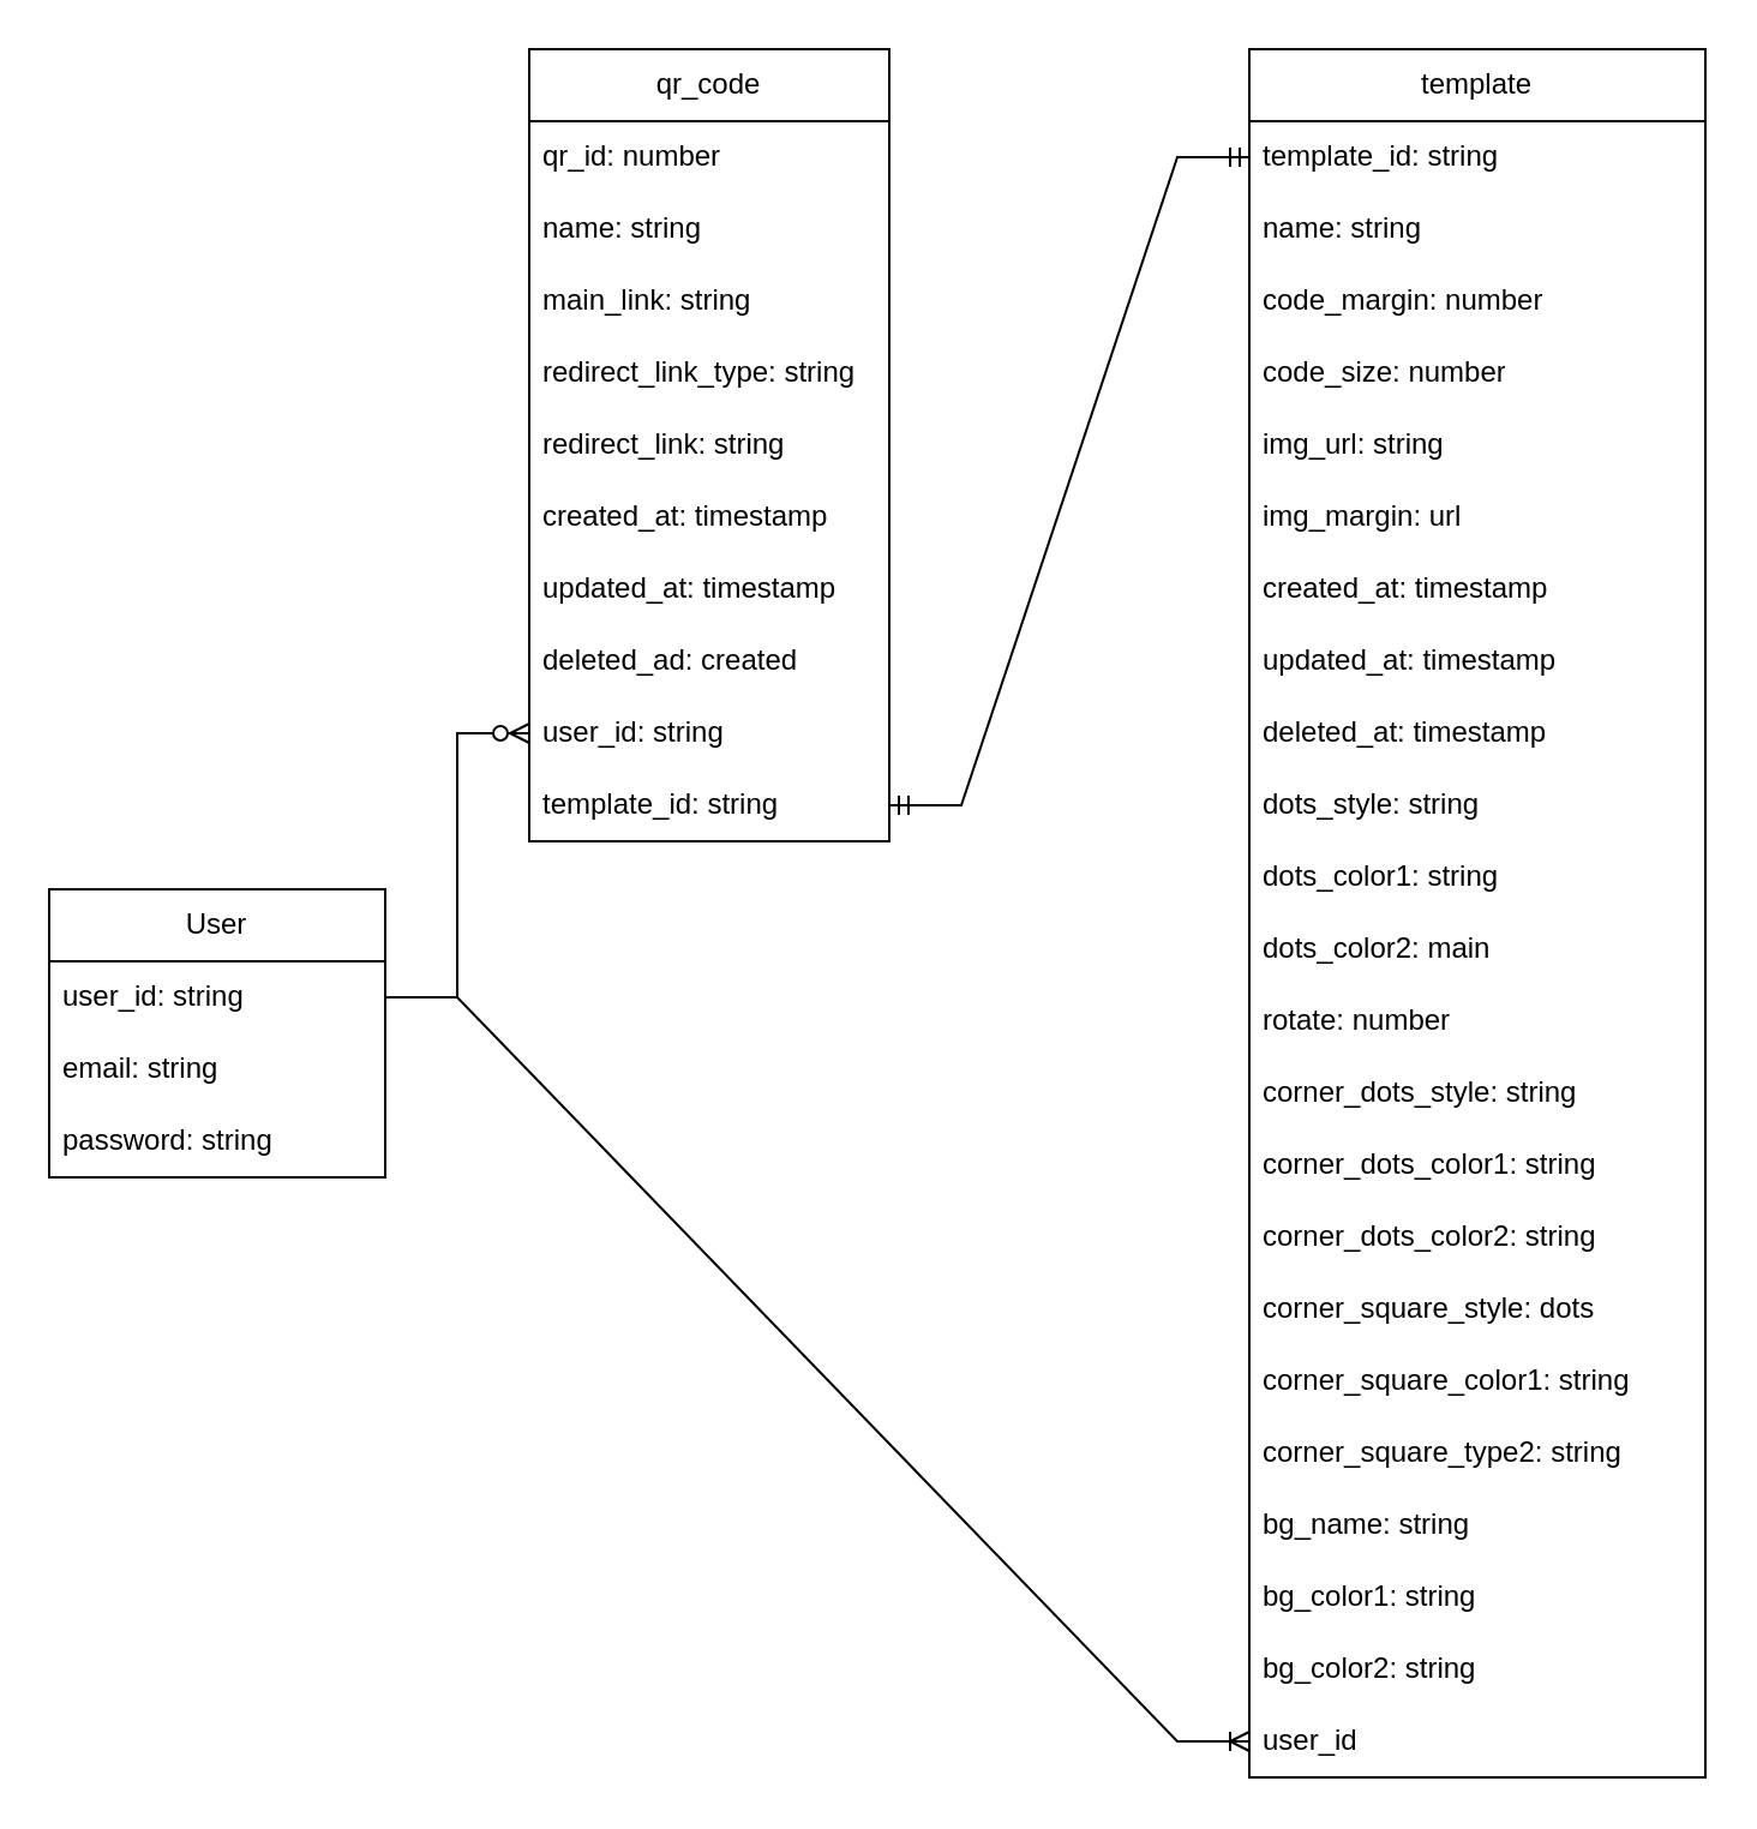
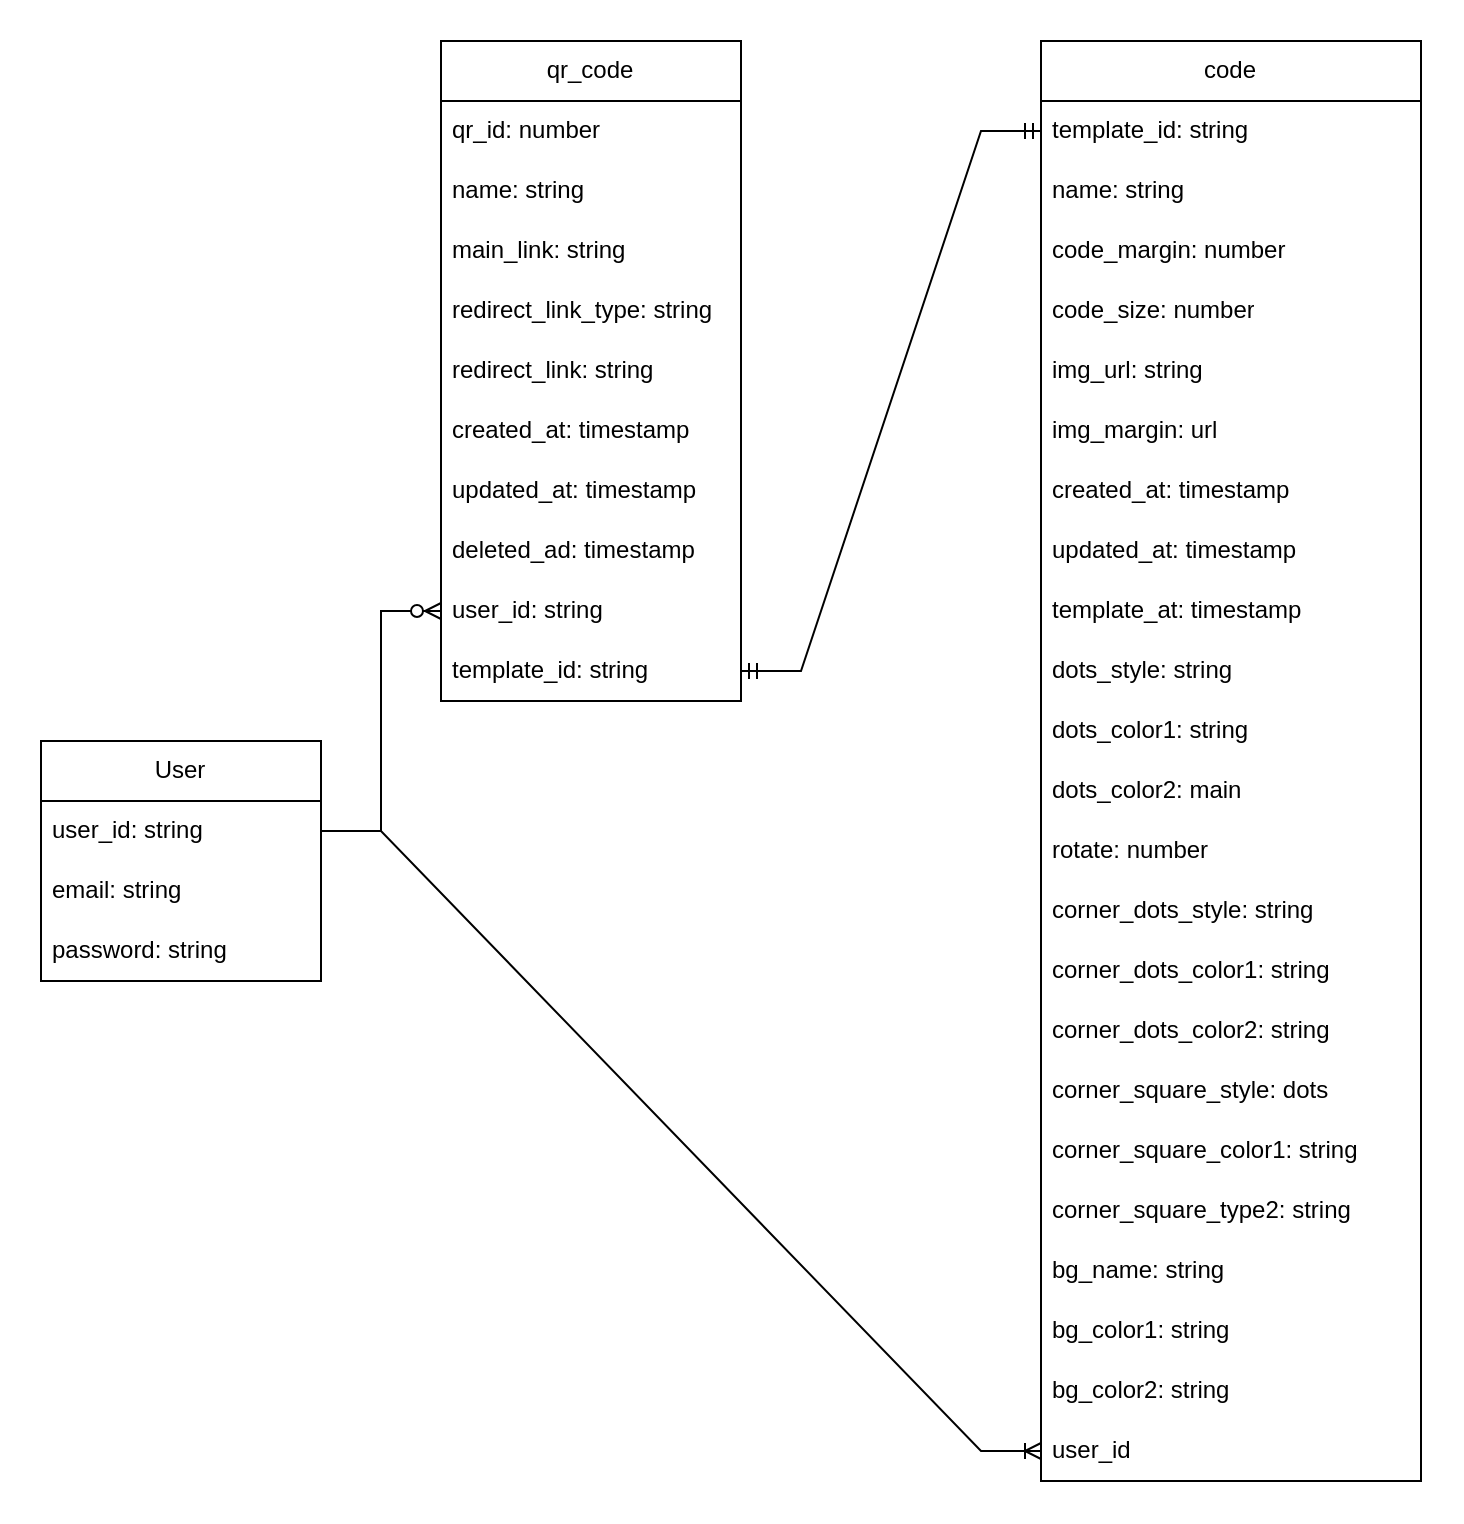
  <mxCell id="0" />
  <mxCell id="1" parent="0" />
  <mxCell id="2" value="qr_code" style="swimlane;fontStyle=0;childLayout=stackLayout;horizontal=1;startSize=30;horizontalStack=0;resizeParent=1;resizeParentMax=0;resizeLast=0;collapsible=1;marginBottom=0;whiteSpace=wrap;html=1;" parent="1" vertex="1"><mxGeometry x="220" y="20" width="150" height="330" as="geometry" /></mxCell>
  <mxCell id="3" value="qr_id: number" style="text;strokeColor=none;fillColor=none;align=left;verticalAlign=middle;spacingLeft=4;spacingRight=4;overflow=hidden;points=[[0,0.5],[1,0.5]];portConstraint=eastwest;rotatable=0;whiteSpace=wrap;html=1;" parent="2" vertex="1"><mxGeometry y="30" width="150" height="30" as="geometry" /></mxCell>
  <mxCell id="4" value="name: string" style="text;strokeColor=none;fillColor=none;align=left;verticalAlign=middle;spacingLeft=4;spacingRight=4;overflow=hidden;points=[[0,0.5],[1,0.5]];portConstraint=eastwest;rotatable=0;whiteSpace=wrap;html=1;" parent="2" vertex="1"><mxGeometry y="60" width="150" height="30" as="geometry" /></mxCell>
  <mxCell id="5" value="main_link: string" style="text;strokeColor=none;fillColor=none;align=left;verticalAlign=middle;spacingLeft=4;spacingRight=4;overflow=hidden;points=[[0,0.5],[1,0.5]];portConstraint=eastwest;rotatable=0;whiteSpace=wrap;html=1;" parent="2" vertex="1"><mxGeometry y="90" width="150" height="30" as="geometry" /></mxCell>
  <mxCell id="6" value="redirect_link_type: string" style="text;strokeColor=none;fillColor=none;align=left;verticalAlign=middle;spacingLeft=4;spacingRight=4;overflow=hidden;points=[[0,0.5],[1,0.5]];portConstraint=eastwest;rotatable=0;whiteSpace=wrap;html=1;" parent="2" vertex="1"><mxGeometry y="120" width="150" height="30" as="geometry" /></mxCell>
  <mxCell id="7" value="redirect_link: string" style="text;strokeColor=none;fillColor=none;align=left;verticalAlign=middle;spacingLeft=4;spacingRight=4;overflow=hidden;points=[[0,0.5],[1,0.5]];portConstraint=eastwest;rotatable=0;whiteSpace=wrap;html=1;" parent="2" vertex="1"><mxGeometry y="150" width="150" height="30" as="geometry" /></mxCell>
  <mxCell id="8" value="created_at: timestamp" style="text;strokeColor=none;fillColor=none;align=left;verticalAlign=middle;spacingLeft=4;spacingRight=4;overflow=hidden;points=[[0,0.5],[1,0.5]];portConstraint=eastwest;rotatable=0;whiteSpace=wrap;html=1;" parent="2" vertex="1"><mxGeometry y="180" width="150" height="30" as="geometry" /></mxCell>
  <mxCell id="9" value="updated_at: timestamp" style="text;strokeColor=none;fillColor=none;align=left;verticalAlign=middle;spacingLeft=4;spacingRight=4;overflow=hidden;points=[[0,0.5],[1,0.5]];portConstraint=eastwest;rotatable=0;whiteSpace=wrap;html=1;" parent="2" vertex="1"><mxGeometry y="210" width="150" height="30" as="geometry" /></mxCell>
- <mxCell id="10" value="deleted_ad: created" style="text;strokeColor=none;fillColor=none;align=left;verticalAlign=middle;spacingLeft=4;spacingRight=4;overflow=hidden;points=[[0,0.5],[1,0.5]];portConstraint=eastwest;rotatable=0;whiteSpace=wrap;html=1;" parent="2" vertex="1"><mxGeometry y="240" width="150" height="30" as="geometry" /></mxCell>
+ <mxCell id="10" value="deleted_ad: timestamp" style="text;strokeColor=none;fillColor=none;align=left;verticalAlign=middle;spacingLeft=4;spacingRight=4;overflow=hidden;points=[[0,0.5],[1,0.5]];portConstraint=eastwest;rotatable=0;whiteSpace=wrap;html=1;" parent="2" vertex="1"><mxGeometry y="240" width="150" height="30" as="geometry" /></mxCell>
  <mxCell id="11" value="user_id: string" style="text;strokeColor=none;fillColor=none;align=left;verticalAlign=middle;spacingLeft=4;spacingRight=4;overflow=hidden;points=[[0,0.5],[1,0.5]];portConstraint=eastwest;rotatable=0;whiteSpace=wrap;html=1;" parent="2" vertex="1"><mxGeometry y="270" width="150" height="30" as="geometry" /></mxCell>
  <mxCell id="12" value="template_id: string" style="text;strokeColor=none;fillColor=none;align=left;verticalAlign=middle;spacingLeft=4;spacingRight=4;overflow=hidden;points=[[0,0.5],[1,0.5]];portConstraint=eastwest;rotatable=0;whiteSpace=wrap;html=1;" parent="2" vertex="1"><mxGeometry y="300" width="150" height="30" as="geometry" /></mxCell>
- <mxCell id="13" value="template" style="swimlane;fontStyle=0;childLayout=stackLayout;horizontal=1;startSize=30;horizontalStack=0;resizeParent=1;resizeParentMax=0;resizeLast=0;collapsible=1;marginBottom=0;whiteSpace=wrap;html=1;" parent="1" vertex="1"><mxGeometry x="520" y="20" width="190" height="720" as="geometry" /></mxCell>
+ <mxCell id="13" value="code" style="swimlane;fontStyle=0;childLayout=stackLayout;horizontal=1;startSize=30;horizontalStack=0;resizeParent=1;resizeParentMax=0;resizeLast=0;collapsible=1;marginBottom=0;whiteSpace=wrap;html=1;" parent="1" vertex="1"><mxGeometry x="520" y="20" width="190" height="720" as="geometry" /></mxCell>
  <mxCell id="14" value="template_id: string" style="text;strokeColor=none;fillColor=none;align=left;verticalAlign=middle;spacingLeft=4;spacingRight=4;overflow=hidden;points=[[0,0.5],[1,0.5]];portConstraint=eastwest;rotatable=0;whiteSpace=wrap;html=1;" parent="13" vertex="1"><mxGeometry y="30" width="190" height="30" as="geometry" /></mxCell>
  <mxCell id="15" value="name: string" style="text;strokeColor=none;fillColor=none;align=left;verticalAlign=middle;spacingLeft=4;spacingRight=4;overflow=hidden;points=[[0,0.5],[1,0.5]];portConstraint=eastwest;rotatable=0;whiteSpace=wrap;html=1;" parent="13" vertex="1"><mxGeometry y="60" width="190" height="30" as="geometry" /></mxCell>
  <mxCell id="16" value="code_margin: number" style="text;strokeColor=none;fillColor=none;align=left;verticalAlign=middle;spacingLeft=4;spacingRight=4;overflow=hidden;points=[[0,0.5],[1,0.5]];portConstraint=eastwest;rotatable=0;whiteSpace=wrap;html=1;" parent="13" vertex="1"><mxGeometry y="90" width="190" height="30" as="geometry" /></mxCell>
  <mxCell id="17" value="code_size: number" style="text;strokeColor=none;fillColor=none;align=left;verticalAlign=middle;spacingLeft=4;spacingRight=4;overflow=hidden;points=[[0,0.5],[1,0.5]];portConstraint=eastwest;rotatable=0;whiteSpace=wrap;html=1;" parent="13" vertex="1"><mxGeometry y="120" width="190" height="30" as="geometry" /></mxCell>
  <mxCell id="18" value="img_url: string" style="text;strokeColor=none;fillColor=none;align=left;verticalAlign=middle;spacingLeft=4;spacingRight=4;overflow=hidden;points=[[0,0.5],[1,0.5]];portConstraint=eastwest;rotatable=0;whiteSpace=wrap;html=1;" parent="13" vertex="1"><mxGeometry y="150" width="190" height="30" as="geometry" /></mxCell>
  <mxCell id="19" value="img_margin: url" style="text;strokeColor=none;fillColor=none;align=left;verticalAlign=middle;spacingLeft=4;spacingRight=4;overflow=hidden;points=[[0,0.5],[1,0.5]];portConstraint=eastwest;rotatable=0;whiteSpace=wrap;html=1;" parent="13" vertex="1"><mxGeometry y="180" width="190" height="30" as="geometry" /></mxCell>
  <mxCell id="20" value="created_at: timestamp" style="text;strokeColor=none;fillColor=none;align=left;verticalAlign=middle;spacingLeft=4;spacingRight=4;overflow=hidden;points=[[0,0.5],[1,0.5]];portConstraint=eastwest;rotatable=0;whiteSpace=wrap;html=1;" parent="13" vertex="1"><mxGeometry y="210" width="190" height="30" as="geometry" /></mxCell>
  <mxCell id="21" value="updated_at: timestamp" style="text;strokeColor=none;fillColor=none;align=left;verticalAlign=middle;spacingLeft=4;spacingRight=4;overflow=hidden;points=[[0,0.5],[1,0.5]];portConstraint=eastwest;rotatable=0;whiteSpace=wrap;html=1;" parent="13" vertex="1"><mxGeometry y="240" width="190" height="30" as="geometry" /></mxCell>
- <mxCell id="22" value="deleted_at: timestamp" style="text;strokeColor=none;fillColor=none;align=left;verticalAlign=middle;spacingLeft=4;spacingRight=4;overflow=hidden;points=[[0,0.5],[1,0.5]];portConstraint=eastwest;rotatable=0;whiteSpace=wrap;html=1;" parent="13" vertex="1"><mxGeometry y="270" width="190" height="30" as="geometry" /></mxCell>
+ <mxCell id="22" value="template_at: timestamp" style="text;strokeColor=none;fillColor=none;align=left;verticalAlign=middle;spacingLeft=4;spacingRight=4;overflow=hidden;points=[[0,0.5],[1,0.5]];portConstraint=eastwest;rotatable=0;whiteSpace=wrap;html=1;" parent="13" vertex="1"><mxGeometry y="270" width="190" height="30" as="geometry" /></mxCell>
  <mxCell id="23" value="dots_style: string" style="text;strokeColor=none;fillColor=none;align=left;verticalAlign=middle;spacingLeft=4;spacingRight=4;overflow=hidden;points=[[0,0.5],[1,0.5]];portConstraint=eastwest;rotatable=0;whiteSpace=wrap;html=1;" parent="13" vertex="1"><mxGeometry y="300" width="190" height="30" as="geometry" /></mxCell>
  <mxCell id="24" value="dots_color1: string" style="text;strokeColor=none;fillColor=none;align=left;verticalAlign=middle;spacingLeft=4;spacingRight=4;overflow=hidden;points=[[0,0.5],[1,0.5]];portConstraint=eastwest;rotatable=0;whiteSpace=wrap;html=1;" parent="13" vertex="1"><mxGeometry y="330" width="190" height="30" as="geometry" /></mxCell>
  <mxCell id="25" value="dots_color2: main" style="text;strokeColor=none;fillColor=none;align=left;verticalAlign=middle;spacingLeft=4;spacingRight=4;overflow=hidden;points=[[0,0.5],[1,0.5]];portConstraint=eastwest;rotatable=0;whiteSpace=wrap;html=1;" parent="13" vertex="1"><mxGeometry y="360" width="190" height="30" as="geometry" /></mxCell>
  <mxCell id="26" value="rotate: number" style="text;strokeColor=none;fillColor=none;align=left;verticalAlign=middle;spacingLeft=4;spacingRight=4;overflow=hidden;points=[[0,0.5],[1,0.5]];portConstraint=eastwest;rotatable=0;whiteSpace=wrap;html=1;" parent="13" vertex="1"><mxGeometry y="390" width="190" height="30" as="geometry" /></mxCell>
  <mxCell id="27" value="corner_dots_style: string" style="text;strokeColor=none;fillColor=none;align=left;verticalAlign=middle;spacingLeft=4;spacingRight=4;overflow=hidden;points=[[0,0.5],[1,0.5]];portConstraint=eastwest;rotatable=0;whiteSpace=wrap;html=1;" parent="13" vertex="1"><mxGeometry y="420" width="190" height="30" as="geometry" /></mxCell>
  <mxCell id="28" value="corner_dots_color1: string" style="text;strokeColor=none;fillColor=none;align=left;verticalAlign=middle;spacingLeft=4;spacingRight=4;overflow=hidden;points=[[0,0.5],[1,0.5]];portConstraint=eastwest;rotatable=0;whiteSpace=wrap;html=1;" parent="13" vertex="1"><mxGeometry y="450" width="190" height="30" as="geometry" /></mxCell>
  <mxCell id="29" value="corner_dots_color2: string" style="text;strokeColor=none;fillColor=none;align=left;verticalAlign=middle;spacingLeft=4;spacingRight=4;overflow=hidden;points=[[0,0.5],[1,0.5]];portConstraint=eastwest;rotatable=0;whiteSpace=wrap;html=1;" parent="13" vertex="1"><mxGeometry y="480" width="190" height="30" as="geometry" /></mxCell>
  <mxCell id="30" value="corner_square_style: dots" style="text;strokeColor=none;fillColor=none;align=left;verticalAlign=middle;spacingLeft=4;spacingRight=4;overflow=hidden;points=[[0,0.5],[1,0.5]];portConstraint=eastwest;rotatable=0;whiteSpace=wrap;html=1;" parent="13" vertex="1"><mxGeometry y="510" width="190" height="30" as="geometry" /></mxCell>
  <mxCell id="31" value="corner_square_color1: string" style="text;strokeColor=none;fillColor=none;align=left;verticalAlign=middle;spacingLeft=4;spacingRight=4;overflow=hidden;points=[[0,0.5],[1,0.5]];portConstraint=eastwest;rotatable=0;whiteSpace=wrap;html=1;" parent="13" vertex="1"><mxGeometry y="540" width="190" height="30" as="geometry" /></mxCell>
  <mxCell id="32" value="corner_square_type2: string" style="text;strokeColor=none;fillColor=none;align=left;verticalAlign=middle;spacingLeft=4;spacingRight=4;overflow=hidden;points=[[0,0.5],[1,0.5]];portConstraint=eastwest;rotatable=0;whiteSpace=wrap;html=1;" parent="13" vertex="1"><mxGeometry y="570" width="190" height="30" as="geometry" /></mxCell>
  <mxCell id="33" value="bg_name: string" style="text;strokeColor=none;fillColor=none;align=left;verticalAlign=middle;spacingLeft=4;spacingRight=4;overflow=hidden;points=[[0,0.5],[1,0.5]];portConstraint=eastwest;rotatable=0;whiteSpace=wrap;html=1;" parent="13" vertex="1"><mxGeometry y="600" width="190" height="30" as="geometry" /></mxCell>
  <mxCell id="34" value="bg_color1: string" style="text;strokeColor=none;fillColor=none;align=left;verticalAlign=middle;spacingLeft=4;spacingRight=4;overflow=hidden;points=[[0,0.5],[1,0.5]];portConstraint=eastwest;rotatable=0;whiteSpace=wrap;html=1;" parent="13" vertex="1"><mxGeometry y="630" width="190" height="30" as="geometry" /></mxCell>
  <mxCell id="35" value="bg_color2: string" style="text;strokeColor=none;fillColor=none;align=left;verticalAlign=middle;spacingLeft=4;spacingRight=4;overflow=hidden;points=[[0,0.5],[1,0.5]];portConstraint=eastwest;rotatable=0;whiteSpace=wrap;html=1;" parent="13" vertex="1"><mxGeometry y="660" width="190" height="30" as="geometry" /></mxCell>
  <mxCell id="36" value="user_id" style="text;strokeColor=none;fillColor=none;align=left;verticalAlign=middle;spacingLeft=4;spacingRight=4;overflow=hidden;points=[[0,0.5],[1,0.5]];portConstraint=eastwest;rotatable=0;whiteSpace=wrap;html=1;" vertex="1" parent="13"><mxGeometry y="690" width="190" height="30" as="geometry" /></mxCell>
  <mxCell id="37" value="" style="edgeStyle=entityRelationEdgeStyle;fontSize=12;html=1;endArrow=ERmandOne;startArrow=ERmandOne;rounded=0;entryX=0;entryY=0.5;entryDx=0;entryDy=0;exitX=1;exitY=0.5;exitDx=0;exitDy=0;" parent="1" source="12" target="14" edge="1"><mxGeometry width="100" height="100" relative="1" as="geometry"><mxPoint x="280" y="320" as="sourcePoint" /><mxPoint x="380" y="220" as="targetPoint" /></mxGeometry></mxCell>
  <mxCell id="38" value="User" style="swimlane;fontStyle=0;childLayout=stackLayout;horizontal=1;startSize=30;horizontalStack=0;resizeParent=1;resizeParentMax=0;resizeLast=0;collapsible=1;marginBottom=0;whiteSpace=wrap;html=1;" vertex="1" parent="1"><mxGeometry x="20" y="370" width="140" height="120" as="geometry" /></mxCell>
  <mxCell id="39" value="user_id: string" style="text;strokeColor=none;fillColor=none;align=left;verticalAlign=middle;spacingLeft=4;spacingRight=4;overflow=hidden;points=[[0,0.5],[1,0.5]];portConstraint=eastwest;rotatable=0;whiteSpace=wrap;html=1;" vertex="1" parent="38"><mxGeometry y="30" width="140" height="30" as="geometry" /></mxCell>
  <mxCell id="40" value="email: string" style="text;strokeColor=none;fillColor=none;align=left;verticalAlign=middle;spacingLeft=4;spacingRight=4;overflow=hidden;points=[[0,0.5],[1,0.5]];portConstraint=eastwest;rotatable=0;whiteSpace=wrap;html=1;" vertex="1" parent="38"><mxGeometry y="60" width="140" height="30" as="geometry" /></mxCell>
  <mxCell id="41" value="password: string" style="text;strokeColor=none;fillColor=none;align=left;verticalAlign=middle;spacingLeft=4;spacingRight=4;overflow=hidden;points=[[0,0.5],[1,0.5]];portConstraint=eastwest;rotatable=0;whiteSpace=wrap;html=1;" vertex="1" parent="38"><mxGeometry y="90" width="140" height="30" as="geometry" /></mxCell>
  <mxCell id="42" value="" style="edgeStyle=entityRelationEdgeStyle;fontSize=12;html=1;endArrow=ERzeroToMany;endFill=1;rounded=0;exitX=1;exitY=0.5;exitDx=0;exitDy=0;entryX=0;entryY=0.5;entryDx=0;entryDy=0;" edge="1" parent="1" source="39" target="11"><mxGeometry width="100" height="100" relative="1" as="geometry"><mxPoint x="40" y="410" as="sourcePoint" /><mxPoint x="140" y="310" as="targetPoint" /></mxGeometry></mxCell>
  <mxCell id="43" value="" style="edgeStyle=entityRelationEdgeStyle;fontSize=12;html=1;endArrow=ERoneToMany;rounded=0;exitX=1;exitY=0.5;exitDx=0;exitDy=0;entryX=0;entryY=0.5;entryDx=0;entryDy=0;" edge="1" parent="1" source="39" target="36"><mxGeometry width="100" height="100" relative="1" as="geometry"><mxPoint x="360" y="490" as="sourcePoint" /><mxPoint x="420" y="680" as="targetPoint" /></mxGeometry></mxCell>
